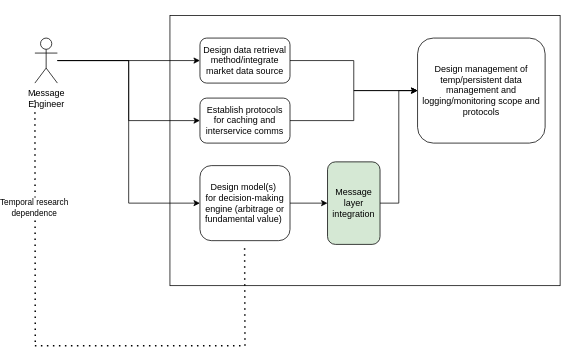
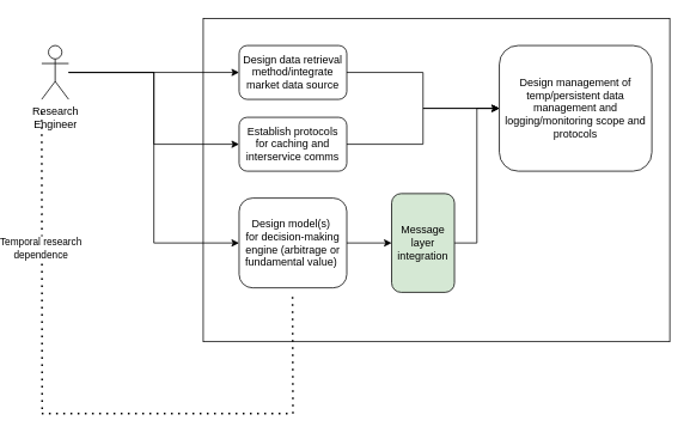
  <mxCell id="0" />
  <mxCell id="1" parent="0" />
  <mxCell id="2" value="" style="rounded=0;whiteSpace=wrap;html=1;" vertex="1" parent="1"><mxGeometry x="200" y="20" width="520" height="360" as="geometry" /></mxCell>
  <mxCell id="3" style="edgeStyle=orthogonalEdgeStyle;rounded=0;orthogonalLoop=1;jettySize=auto;html=1;" edge="1" parent="1" source="6" target="8"><mxGeometry relative="1" as="geometry" /></mxCell>
  <mxCell id="4" style="edgeStyle=orthogonalEdgeStyle;rounded=0;orthogonalLoop=1;jettySize=auto;html=1;entryX=0;entryY=0.5;entryDx=0;entryDy=0;" edge="1" parent="1" source="6" target="13"><mxGeometry relative="1" as="geometry" /></mxCell>
  <mxCell id="5" style="edgeStyle=orthogonalEdgeStyle;rounded=0;orthogonalLoop=1;jettySize=auto;html=1;entryX=0;entryY=0.5;entryDx=0;entryDy=0;" edge="1" parent="1" source="6" target="11"><mxGeometry relative="1" as="geometry" /></mxCell>
- <mxCell id="6" value="Message &lt;br&gt;Engineer" style="shape=umlActor;verticalLabelPosition=bottom;verticalAlign=top;html=1;outlineConnect=0;" vertex="1" parent="1"><mxGeometry x="20" y="50" width="30" height="60" as="geometry" /></mxCell>
+ <mxCell id="6" value="Research &lt;br&gt;Engineer" style="shape=umlActor;verticalLabelPosition=bottom;verticalAlign=top;html=1;outlineConnect=0;" vertex="1" parent="1"><mxGeometry x="20" y="50" width="30" height="60" as="geometry" /></mxCell>
  <mxCell id="7" style="edgeStyle=orthogonalEdgeStyle;rounded=0;orthogonalLoop=1;jettySize=auto;html=1;" edge="1" parent="1" source="8" target="9"><mxGeometry relative="1" as="geometry" /></mxCell>
  <mxCell id="8" value="Design data retrieval&lt;br&gt;method/integrate market data source" style="rounded=1;whiteSpace=wrap;html=1;" vertex="1" parent="1"><mxGeometry x="240" y="50" width="120" height="60" as="geometry" /></mxCell>
  <mxCell id="9" value="Design management of temp/persistent data management and logging/monitoring scope and protocols" style="rounded=1;whiteSpace=wrap;html=1;" vertex="1" parent="1"><mxGeometry x="530" y="50" width="170" height="140" as="geometry" /></mxCell>
  <mxCell id="10" style="edgeStyle=orthogonalEdgeStyle;rounded=0;orthogonalLoop=1;jettySize=auto;html=1;" edge="1" parent="1" source="11" target="15"><mxGeometry relative="1" as="geometry" /></mxCell>
  <mxCell id="11" value="Design model(s)&amp;nbsp;&lt;br&gt;for decision-making engine (arbitrage or fundamental value)&amp;nbsp;" style="rounded=1;whiteSpace=wrap;html=1;" vertex="1" parent="1"><mxGeometry x="240" y="220" width="120" height="100" as="geometry" /></mxCell>
  <mxCell id="12" style="edgeStyle=orthogonalEdgeStyle;rounded=0;orthogonalLoop=1;jettySize=auto;html=1;entryX=0;entryY=0.5;entryDx=0;entryDy=0;" edge="1" parent="1" source="13" target="9"><mxGeometry relative="1" as="geometry" /></mxCell>
  <mxCell id="13" value="Establish protocols&lt;br&gt;for caching and&lt;br&gt;interservice comms" style="rounded=1;whiteSpace=wrap;html=1;" vertex="1" parent="1"><mxGeometry x="240" y="130" width="120" height="60" as="geometry" /></mxCell>
  <mxCell id="14" style="edgeStyle=orthogonalEdgeStyle;rounded=0;orthogonalLoop=1;jettySize=auto;html=1;entryX=0;entryY=0.5;entryDx=0;entryDy=0;" edge="1" parent="1" source="15" target="9"><mxGeometry relative="1" as="geometry" /></mxCell>
  <mxCell id="15" value="Message layer integration" style="rounded=1;whiteSpace=wrap;html=1;fillColor=#d5e8d4;" vertex="1" parent="1"><mxGeometry x="410" y="215" width="70" height="110" as="geometry" /></mxCell>
  <mxCell id="16" value="" style="endArrow=none;dashed=1;html=1;dashPattern=1 3;strokeWidth=2;rounded=0;" edge="1" parent="1"><mxGeometry width="50" height="50" relative="1" as="geometry"><mxPoint x="300" y="460" as="sourcePoint" /><mxPoint x="299.5" y="325" as="targetPoint" /></mxGeometry></mxCell>
  <mxCell id="17" value="" style="endArrow=none;dashed=1;html=1;dashPattern=1 3;strokeWidth=2;rounded=0;" edge="1" parent="1"><mxGeometry width="50" height="50" relative="1" as="geometry"><mxPoint x="20" y="460" as="sourcePoint" /><mxPoint x="300" y="460" as="targetPoint" /></mxGeometry></mxCell>
  <mxCell id="18" value="" style="endArrow=none;dashed=1;html=1;dashPattern=1 3;strokeWidth=2;rounded=0;" edge="1" parent="1"><mxGeometry width="50" height="50" relative="1" as="geometry"><mxPoint x="20.5" y="455" as="sourcePoint" /><mxPoint x="20" y="120" as="targetPoint" /></mxGeometry></mxCell>
  <mxCell id="19" value="Temporal research&lt;br&gt;dependence" style="edgeLabel;html=1;align=center;verticalAlign=middle;resizable=0;points=[];" vertex="1" connectable="0" parent="18"><mxGeometry x="0.077" y="2" relative="1" as="geometry"><mxPoint as="offset" /></mxGeometry></mxCell>
